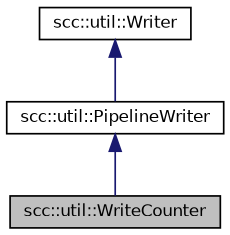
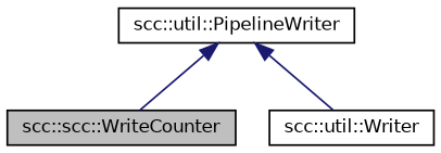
  digraph {
    node [color=black fillcolor=white fontname=Helvetica fontsize=10 shape=record style=filled]
    edge [color=midnightblue dir=back fontname=Helvetica fontsize=10 labelfontname=Helvetica labelfontsize=10 style=solid]
-   n1 [fillcolor=grey75 fontcolor=black height=0.2 label="scc::util::WriteCounter" width=0.4]
+   n1 [fillcolor=grey75 fontcolor=black height=0.2 label="scc::scc::WriteCounter" width=0.4]
    n2 [height=0.2 label="scc::util::PipelineWriter" width=0.4]
    n3 [height=0.2 label="scc::util::Writer" width=0.4]
    n2 -> n1
-   n3 -> n2
+   n2 -> n3
  }
